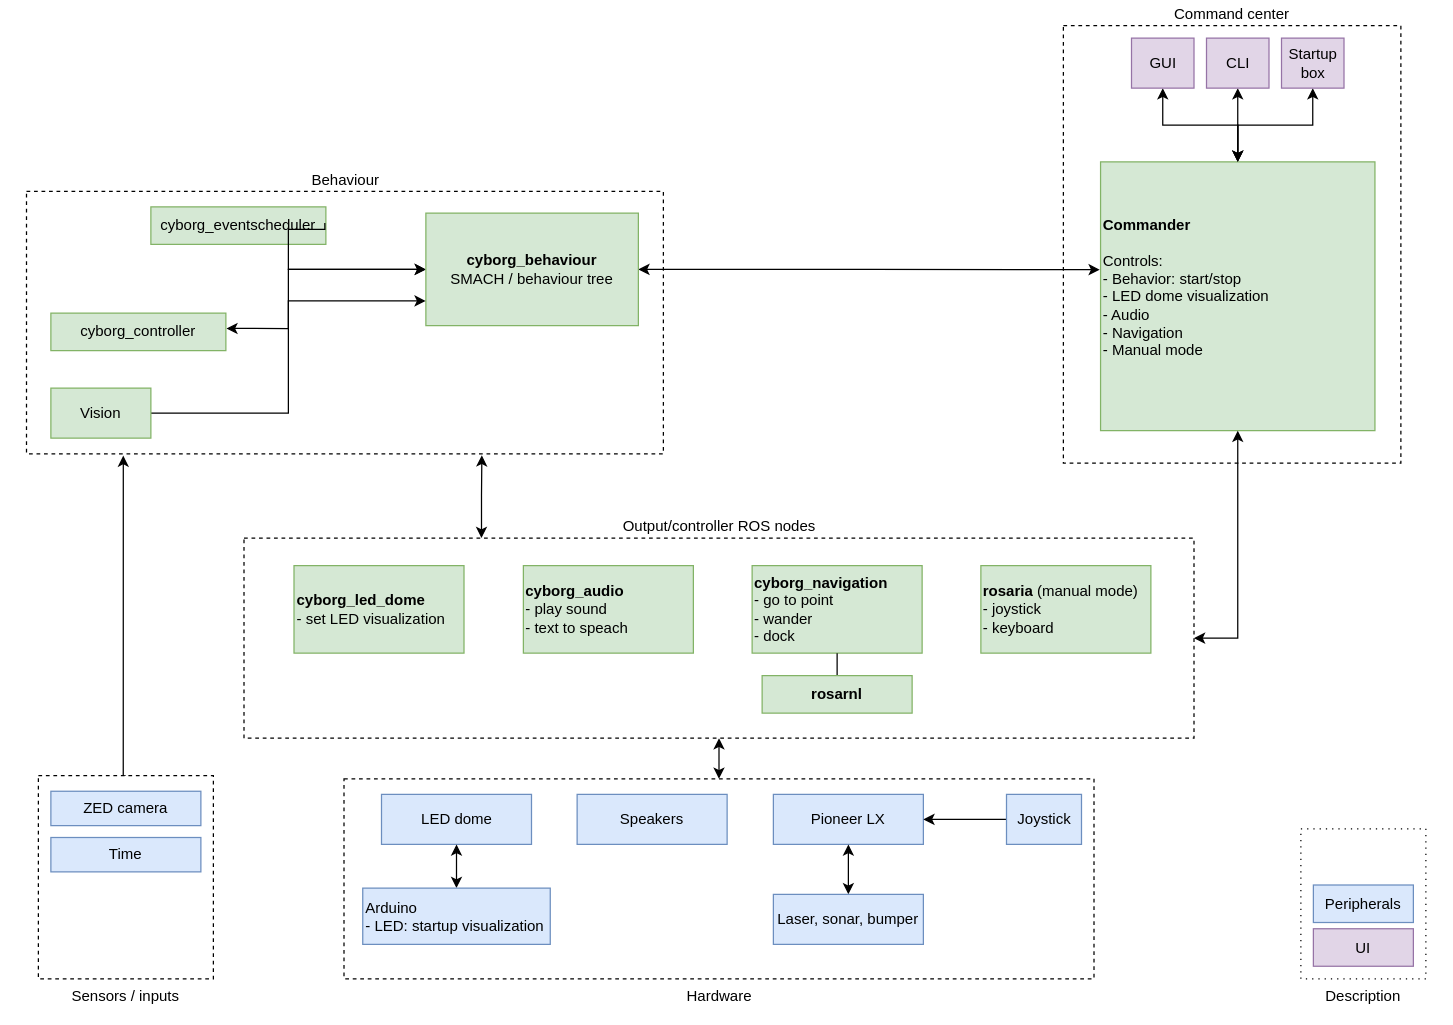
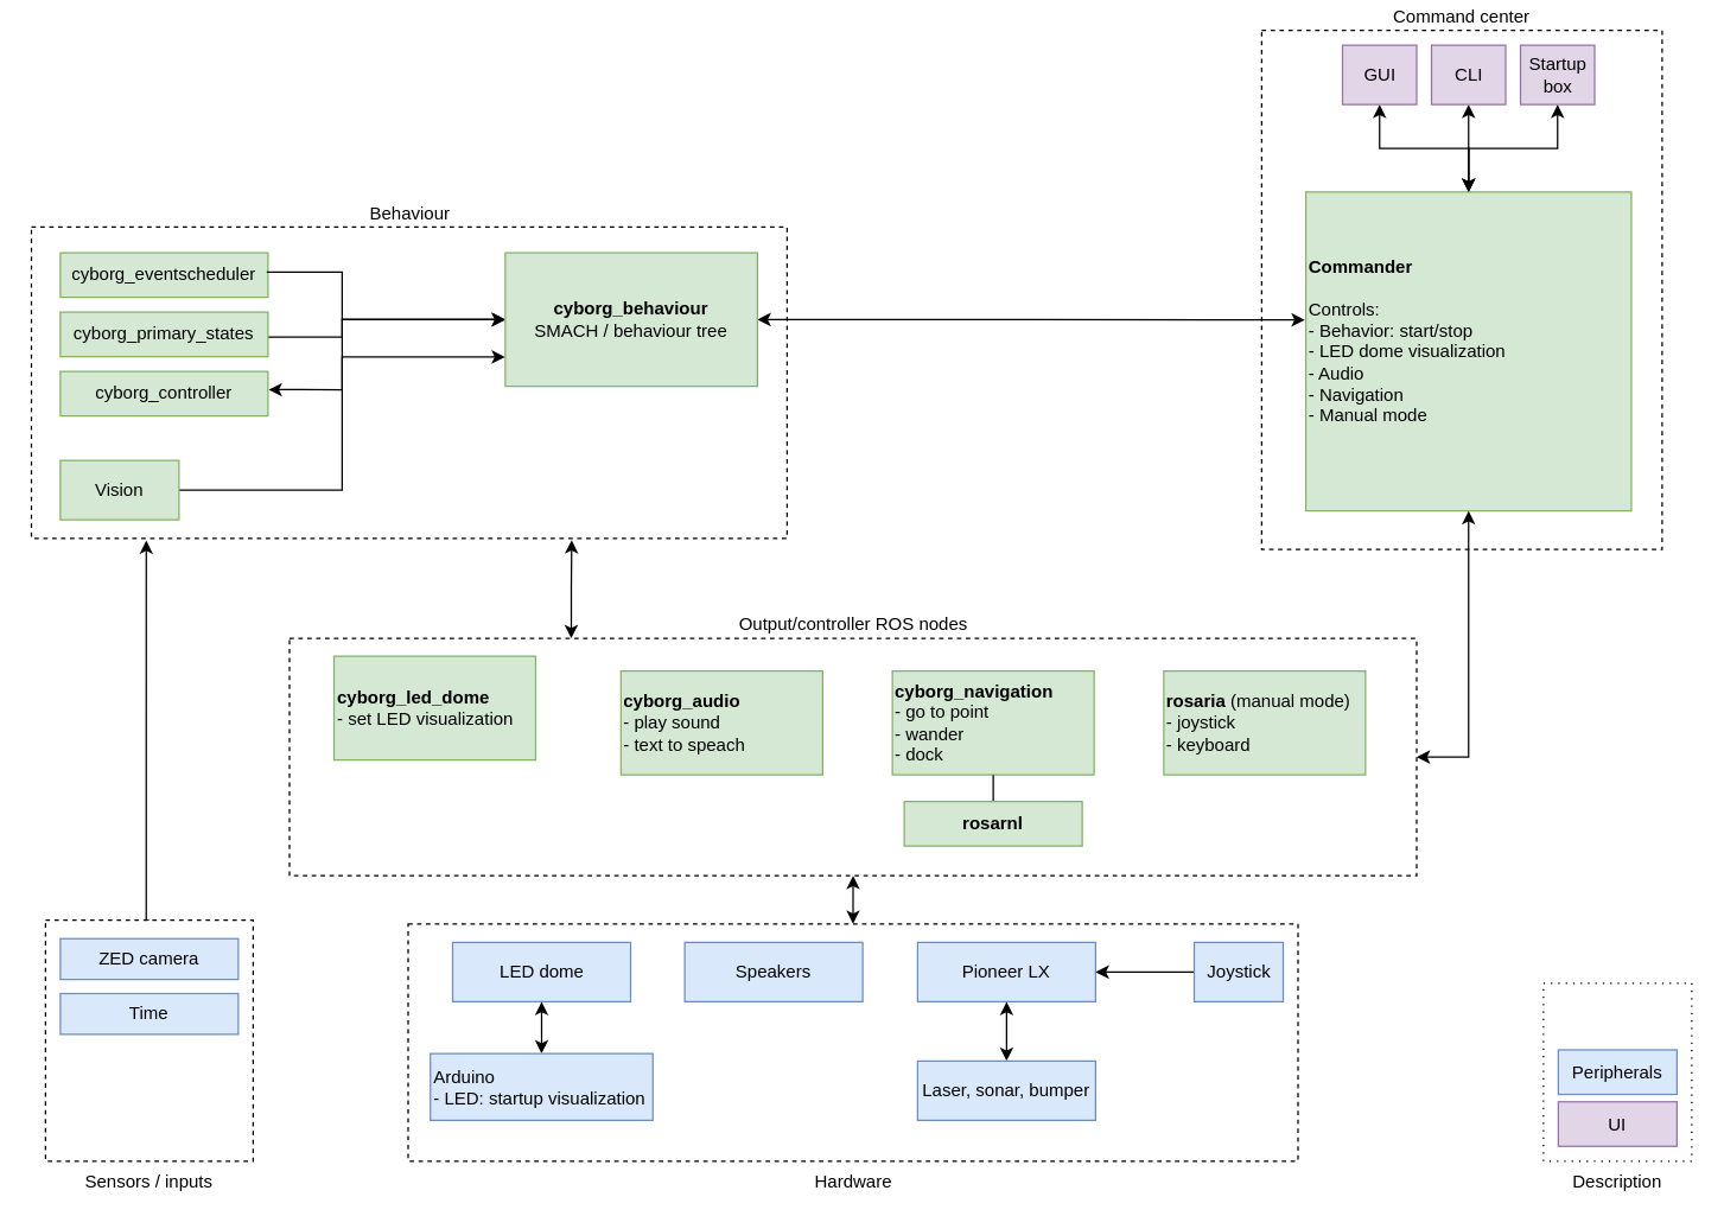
  <mxCell id="0" />
  <mxCell id="1" parent="0" />
  <mxCell id="2" value="&lt;div&gt;Command center&lt;/div&gt;" style="rounded=0;whiteSpace=wrap;html=1;dashed=1;labelPosition=center;verticalLabelPosition=top;align=center;verticalAlign=bottom;" parent="1" vertex="1"><mxGeometry x="850" y="20" width="270" height="350" as="geometry" /></mxCell>
  <mxCell id="3" value="&lt;div&gt;Behaviour&lt;/div&gt;" style="rounded=0;whiteSpace=wrap;html=1;dashed=1;labelPosition=center;verticalLabelPosition=top;align=center;verticalAlign=bottom;" parent="1" vertex="1"><mxGeometry x="20.5" y="152.5" width="509.5" height="210" as="geometry" /></mxCell>
  <mxCell id="4" style="edgeStyle=orthogonalEdgeStyle;rounded=0;orthogonalLoop=1;jettySize=auto;html=1;exitX=0.5;exitY=0;exitDx=0;exitDy=0;entryX=0.152;entryY=1.007;entryDx=0;entryDy=0;entryPerimeter=0;startArrow=none;startFill=0;fontColor=#000000;" parent="1" source="5" target="3" edge="1"><mxGeometry relative="1" as="geometry"><Array as="points"><mxPoint x="98" y="620" /></Array></mxGeometry></mxCell>
  <mxCell id="5" value="Sensors / inputs" style="rounded=0;whiteSpace=wrap;html=1;labelPosition=center;verticalLabelPosition=bottom;align=center;verticalAlign=top;dashed=1;" parent="1" vertex="1"><mxGeometry x="30" y="620" width="140" height="162.5" as="geometry" /></mxCell>
  <mxCell id="6" value="&lt;b&gt;Commander&lt;/b&gt;&lt;br&gt;&lt;br&gt;&lt;div&gt;Controls:&lt;/div&gt;&lt;div&gt;- Behavior: start/stop&lt;br&gt;&lt;/div&gt;&lt;div&gt;- LED dome visualization&lt;/div&gt;&lt;div&gt;- Audio&lt;/div&gt;&lt;div&gt;- Navigation&lt;/div&gt;&lt;div&gt;- Manual mode&lt;br&gt;&lt;/div&gt;&lt;div&gt;&lt;br&gt;&lt;/div&gt;" style="rounded=0;whiteSpace=wrap;html=1;align=left;fillColor=#d5e8d4;strokeColor=#82b366;fontColor=#000000;" parent="1" vertex="1"><mxGeometry x="879.75" y="129" width="219.5" height="215" as="geometry" /></mxCell>
- <mxCell id="7" value="&lt;div&gt;cyborg_eventscheduler&lt;/div&gt;" style="rounded=0;whiteSpace=wrap;html=1;fillColor=#d5e8d4;strokeColor=#82b366;fontColor=#000000;" parent="1" vertex="1"><mxGeometry x="120" y="165" width="140" height="30" as="geometry" /></mxCell>
+ <mxCell id="7" value="&lt;div&gt;cyborg_eventscheduler&lt;/div&gt;" style="rounded=0;whiteSpace=wrap;html=1;fillColor=#d5e8d4;strokeColor=#82b366;fontColor=#000000;" parent="1" vertex="1"><mxGeometry x="40" y="170" width="140" height="30" as="geometry" /></mxCell>
  <mxCell id="8" style="edgeStyle=orthogonalEdgeStyle;rounded=0;orthogonalLoop=1;jettySize=auto;html=1;exitX=1;exitY=0.5;exitDx=0;exitDy=0;entryX=-0.003;entryY=0.401;entryDx=0;entryDy=0;entryPerimeter=0;startArrow=classic;startFill=1;fontColor=#000000;" parent="1" source="12" target="6" edge="1"><mxGeometry relative="1" as="geometry"><Array as="points"><mxPoint x="695" y="215" /><mxPoint x="695" y="216" /></Array></mxGeometry></mxCell>
+ <mxCell id="9" style="edgeStyle=orthogonalEdgeStyle;rounded=0;orthogonalLoop=1;jettySize=auto;html=1;exitX=0;exitY=0.5;exitDx=0;exitDy=0;entryX=0.996;entryY=0.559;entryDx=0;entryDy=0;entryPerimeter=0;startArrow=classic;startFill=1;fontColor=#000000;endArrow=none;endFill=0;" parent="1" source="12" target="43" edge="1"><mxGeometry relative="1" as="geometry"><Array as="points"><mxPoint x="230" y="215" /><mxPoint x="230" y="227" /></Array></mxGeometry></mxCell>
  <mxCell id="10" style="edgeStyle=orthogonalEdgeStyle;rounded=0;orthogonalLoop=1;jettySize=auto;html=1;exitX=0;exitY=0.5;exitDx=0;exitDy=0;entryX=1.003;entryY=0.409;entryDx=0;entryDy=0;entryPerimeter=0;startArrow=classic;startFill=1;fontColor=#000000;" parent="1" source="12" target="46" edge="1"><mxGeometry relative="1" as="geometry"><Array as="points"><mxPoint x="230" y="215" /><mxPoint x="230" y="262" /></Array></mxGeometry></mxCell>
  <mxCell id="11" style="edgeStyle=orthogonalEdgeStyle;rounded=0;orthogonalLoop=1;jettySize=auto;html=1;exitX=0;exitY=0.5;exitDx=0;exitDy=0;entryX=0.994;entryY=0.43;entryDx=0;entryDy=0;entryPerimeter=0;startArrow=classic;startFill=1;fontColor=#000000;endArrow=none;endFill=0;" parent="1" source="12" target="7" edge="1"><mxGeometry relative="1" as="geometry"><Array as="points"><mxPoint x="230" y="215" /><mxPoint x="230" y="183" /></Array></mxGeometry></mxCell>
  <mxCell id="12" value="&lt;b&gt;cyborg_behaviour&lt;/b&gt;&lt;br&gt;SMACH / behaviour tree" style="rounded=0;whiteSpace=wrap;html=1;align=center;fillColor=#d5e8d4;strokeColor=#82b366;fontColor=#000000;" parent="1" vertex="1"><mxGeometry x="340" y="170" width="170" height="90" as="geometry" /></mxCell>
  <mxCell id="13" style="edgeStyle=orthogonalEdgeStyle;rounded=0;orthogonalLoop=1;jettySize=auto;html=1;exitX=1;exitY=0.5;exitDx=0;exitDy=0;entryX=0.5;entryY=1;entryDx=0;entryDy=0;startArrow=classic;startFill=1;" parent="1" source="17" target="6" edge="1"><mxGeometry relative="1" as="geometry" /></mxCell>
  <mxCell id="14" value="ZED camera" style="rounded=0;whiteSpace=wrap;html=1;fillColor=#dae8fc;strokeColor=#6c8ebf;fontColor=#000000;" parent="1" vertex="1"><mxGeometry x="40" y="632.5" width="120" height="27.5" as="geometry" /></mxCell>
  <mxCell id="15" style="edgeStyle=orthogonalEdgeStyle;rounded=0;orthogonalLoop=1;jettySize=auto;html=1;exitX=0.5;exitY=1;exitDx=0;exitDy=0;entryX=0.5;entryY=0;entryDx=0;entryDy=0;startArrow=classic;startFill=1;" parent="1" source="17" target="30" edge="1"><mxGeometry relative="1" as="geometry" /></mxCell>
  <mxCell id="16" style="edgeStyle=orthogonalEdgeStyle;rounded=0;orthogonalLoop=1;jettySize=auto;html=1;exitX=0.25;exitY=0;exitDx=0;exitDy=0;entryX=0.715;entryY=1.006;entryDx=0;entryDy=0;entryPerimeter=0;startArrow=classic;startFill=1;fontColor=#000000;" parent="1" source="17" target="3" edge="1"><mxGeometry relative="1" as="geometry"><Array as="points"><mxPoint x="385" y="396" /><mxPoint x="385" y="396" /></Array></mxGeometry></mxCell>
  <mxCell id="17" value="&lt;div&gt;Output/controller ROS nodes&lt;/div&gt;" style="rounded=0;whiteSpace=wrap;html=1;dashed=1;labelPosition=center;verticalLabelPosition=top;align=center;verticalAlign=bottom;" parent="1" vertex="1"><mxGeometry x="194.5" y="430" width="760" height="160" as="geometry" /></mxCell>
- <mxCell id="18" value="&lt;div align=&quot;left&quot;&gt;cyborg_led_dome&lt;/div&gt;&lt;div align=&quot;left&quot;&gt;&lt;span style=&quot;font-weight: normal&quot;&gt;- set LED visualization&lt;/span&gt;&lt;br&gt;&lt;/div&gt;" style="rounded=0;whiteSpace=wrap;html=1;fillColor=#d5e8d4;strokeColor=#82b366;fontColor=#000000;fontStyle=1;align=left;" parent="1" vertex="1"><mxGeometry x="234.5" y="452" width="136" height="70" as="geometry" /></mxCell>
+ <mxCell id="18" value="&lt;div align=&quot;left&quot;&gt;cyborg_led_dome&lt;/div&gt;&lt;div align=&quot;left&quot;&gt;&lt;span style=&quot;font-weight: normal&quot;&gt;- set LED visualization&lt;/span&gt;&lt;br&gt;&lt;/div&gt;" style="rounded=0;whiteSpace=wrap;html=1;fillColor=#d5e8d4;strokeColor=#82b366;fontColor=#000000;fontStyle=1;align=left;" parent="1" vertex="1"><mxGeometry x="224.5" y="442" width="136" height="70" as="geometry" /></mxCell>
  <mxCell id="19" value="&lt;div align=&quot;left&quot;&gt;cyborg_audio&lt;/div&gt;&lt;div align=&quot;left&quot;&gt;&lt;span style=&quot;font-weight: normal&quot;&gt;- play sound&lt;/span&gt;&lt;/div&gt;&lt;div align=&quot;left&quot;&gt;&lt;span style=&quot;font-weight: normal&quot;&gt;- text to speach&lt;/span&gt;&lt;br&gt;&lt;/div&gt;" style="rounded=0;whiteSpace=wrap;html=1;fillColor=#d5e8d4;strokeColor=#82b366;fontColor=#000000;fontStyle=1;align=left;" parent="1" vertex="1"><mxGeometry x="418" y="452" width="136" height="70" as="geometry" /></mxCell>
  <mxCell id="20" value="&lt;div align=&quot;left&quot;&gt;cyborg_navigation&lt;/div&gt;&lt;div align=&quot;left&quot;&gt;&lt;span style=&quot;font-weight: normal&quot;&gt;- go to point&lt;/span&gt;&lt;/div&gt;&lt;div align=&quot;left&quot;&gt;&lt;span style=&quot;font-weight: normal&quot;&gt;- wander&lt;/span&gt;&lt;/div&gt;&lt;div align=&quot;left&quot;&gt;&lt;span style=&quot;font-weight: normal&quot;&gt;- dock&lt;/span&gt;&lt;br&gt;&lt;/div&gt;" style="rounded=0;whiteSpace=wrap;html=1;fillColor=#d5e8d4;strokeColor=#82b366;fontColor=#000000;fontStyle=1;align=left;" parent="1" vertex="1"><mxGeometry x="601" y="452" width="136" height="70" as="geometry" /></mxCell>
  <mxCell id="21" style="edgeStyle=orthogonalEdgeStyle;rounded=0;orthogonalLoop=1;jettySize=auto;html=1;exitX=0.5;exitY=1;exitDx=0;exitDy=0;startArrow=classic;startFill=1;fontColor=#000;" parent="1" source="22" target="6" edge="1"><mxGeometry relative="1" as="geometry" /></mxCell>
  <mxCell id="22" value="GUI&lt;br&gt;" style="rounded=0;whiteSpace=wrap;html=1;align=center;fillColor=#e1d5e7;strokeColor=#9673a6;fontColor=#000;" parent="1" vertex="1"><mxGeometry x="904.5" y="30" width="50" height="40" as="geometry" /></mxCell>
  <mxCell id="23" style="edgeStyle=orthogonalEdgeStyle;rounded=0;orthogonalLoop=1;jettySize=auto;html=1;exitX=0.5;exitY=1;exitDx=0;exitDy=0;entryX=0.5;entryY=0;entryDx=0;entryDy=0;startArrow=classic;startFill=1;" parent="1" source="24" target="6" edge="1"><mxGeometry relative="1" as="geometry" /></mxCell>
  <mxCell id="24" value="CLI" style="rounded=0;whiteSpace=wrap;html=1;align=center;fillColor=#e1d5e7;strokeColor=#9673a6;fontColor=#000;" parent="1" vertex="1"><mxGeometry x="964.5" y="30" width="50" height="40" as="geometry" /></mxCell>
  <mxCell id="25" style="edgeStyle=orthogonalEdgeStyle;rounded=0;orthogonalLoop=1;jettySize=auto;html=1;exitX=0.5;exitY=1;exitDx=0;exitDy=0;entryX=0.5;entryY=0;entryDx=0;entryDy=0;startArrow=classic;startFill=1;" parent="1" source="26" target="6" edge="1"><mxGeometry relative="1" as="geometry" /></mxCell>
  <mxCell id="26" value="Startup box" style="rounded=0;whiteSpace=wrap;html=1;align=center;fillColor=#e1d5e7;strokeColor=#9673a6;fontColor=#000;" parent="1" vertex="1"><mxGeometry x="1024.5" y="30" width="50" height="40" as="geometry" /></mxCell>
  <mxCell id="27" style="edgeStyle=orthogonalEdgeStyle;rounded=0;orthogonalLoop=1;jettySize=auto;html=1;exitX=1;exitY=0.5;exitDx=0;exitDy=0;entryX=-0.001;entryY=0.78;entryDx=0;entryDy=0;entryPerimeter=0;" parent="1" source="28" target="12" edge="1"><mxGeometry relative="1" as="geometry" /></mxCell>
  <mxCell id="28" value="Vision" style="rounded=0;whiteSpace=wrap;html=1;fillColor=#d5e8d4;strokeColor=#82b366;fontColor=#000000;" parent="1" vertex="1"><mxGeometry x="40" y="310" width="80" height="40" as="geometry" /></mxCell>
  <mxCell id="29" value="Time" style="rounded=0;whiteSpace=wrap;html=1;fillColor=#dae8fc;strokeColor=#6c8ebf;fontColor=#000000;" parent="1" vertex="1"><mxGeometry x="40" y="669.5" width="120" height="27.5" as="geometry" /></mxCell>
  <mxCell id="30" value="Hardware" style="rounded=0;whiteSpace=wrap;html=1;labelPosition=center;verticalLabelPosition=bottom;align=center;verticalAlign=top;dashed=1;" parent="1" vertex="1"><mxGeometry x="274.5" y="622.5" width="600" height="160" as="geometry" /></mxCell>
  <mxCell id="31" value="LED dome" style="rounded=0;whiteSpace=wrap;html=1;fillColor=#dae8fc;strokeColor=#6c8ebf;fontColor=#000000;" parent="1" vertex="1"><mxGeometry x="304.5" y="635" width="120" height="40" as="geometry" /></mxCell>
  <mxCell id="32" value="Pioneer LX" style="rounded=0;whiteSpace=wrap;html=1;fillColor=#dae8fc;strokeColor=#6c8ebf;fontColor=#000000;" parent="1" vertex="1"><mxGeometry x="618" y="635" width="120" height="40" as="geometry" /></mxCell>
  <mxCell id="33" value="Speakers" style="rounded=0;whiteSpace=wrap;html=1;fillColor=#dae8fc;strokeColor=#6c8ebf;fontColor=#000000;" parent="1" vertex="1"><mxGeometry x="461" y="635" width="120" height="40" as="geometry" /></mxCell>
  <mxCell id="34" value="&lt;div&gt;&lt;font color=&quot;#000000&quot;&gt;Description&lt;/font&gt;&lt;/div&gt;&lt;div&gt;&lt;font color=&quot;#000000&quot;&gt;&lt;br&gt;&lt;/font&gt;&lt;/div&gt;" style="rounded=0;whiteSpace=wrap;html=1;fontColor=#000000;labelPosition=center;verticalLabelPosition=bottom;align=center;verticalAlign=top;dashed=1;dashPattern=1 4;" parent="1" vertex="1"><mxGeometry x="1040" y="662.5" width="100" height="120" as="geometry" /></mxCell>
  <mxCell id="35" value="Peripherals" style="rounded=0;whiteSpace=wrap;html=1;fillColor=#dae8fc;strokeColor=#6c8ebf;fontColor=#000000;" parent="1" vertex="1"><mxGeometry x="1050" y="707.5" width="80" height="30" as="geometry" /></mxCell>
  <mxCell id="36" value="UI" style="rounded=0;whiteSpace=wrap;html=1;fillColor=#e1d5e7;strokeColor=#9673a6;fontColor=#000000;" parent="1" vertex="1"><mxGeometry x="1050" y="742.5" width="80" height="30" as="geometry" /></mxCell>
  <mxCell id="37" style="edgeStyle=orthogonalEdgeStyle;rounded=0;orthogonalLoop=1;jettySize=auto;html=1;exitX=0.5;exitY=1;exitDx=0;exitDy=0;startArrow=classic;startFill=1;fontColor=#000000;" parent="1" source="34" target="34" edge="1"><mxGeometry relative="1" as="geometry" /></mxCell>
  <mxCell id="38" value="&lt;div align=&quot;left&quot;&gt;rosaria&lt;span style=&quot;font-weight: normal&quot;&gt; (manual mode)&lt;/span&gt;&lt;/div&gt;&lt;div align=&quot;left&quot;&gt;&lt;span style=&quot;font-weight: normal&quot;&gt;- joystick&lt;/span&gt;&lt;/div&gt;&lt;div align=&quot;left&quot;&gt;&lt;span style=&quot;font-weight: normal&quot;&gt;- keyboard&lt;br&gt;&lt;/span&gt;&lt;/div&gt;" style="rounded=0;whiteSpace=wrap;html=1;fillColor=#d5e8d4;strokeColor=#82b366;fontColor=#000000;fontStyle=1;align=left;" parent="1" vertex="1"><mxGeometry x="784" y="452" width="136" height="70" as="geometry" /></mxCell>
  <mxCell id="39" value="" style="edgeStyle=orthogonalEdgeStyle;rounded=0;orthogonalLoop=1;jettySize=auto;html=1;" parent="1" source="40" target="32" edge="1"><mxGeometry relative="1" as="geometry" /></mxCell>
  <mxCell id="40" value="&lt;div&gt;Joystick&lt;/div&gt;" style="rounded=0;whiteSpace=wrap;html=1;fillColor=#dae8fc;strokeColor=#6c8ebf;fontColor=#000000;" parent="1" vertex="1"><mxGeometry x="804.5" y="635" width="60" height="40" as="geometry" /></mxCell>
  <mxCell id="41" value="" style="edgeStyle=orthogonalEdgeStyle;rounded=0;orthogonalLoop=1;jettySize=auto;html=1;startArrow=classic;startFill=1;" parent="1" source="42" target="32" edge="1"><mxGeometry relative="1" as="geometry" /></mxCell>
  <mxCell id="42" value="Laser, sonar, bumper" style="rounded=0;whiteSpace=wrap;html=1;fillColor=#dae8fc;strokeColor=#6c8ebf;fontColor=#000000;" parent="1" vertex="1"><mxGeometry x="618" y="715" width="120" height="40" as="geometry" /></mxCell>
+ <mxCell id="43" value="&lt;div&gt;cyborg_primary_states&lt;/div&gt;" style="rounded=0;whiteSpace=wrap;html=1;fillColor=#d5e8d4;strokeColor=#82b366;fontColor=#000000;" parent="1" vertex="1"><mxGeometry x="40" y="210" width="140" height="30" as="geometry" /></mxCell>
  <mxCell id="44" style="edgeStyle=orthogonalEdgeStyle;rounded=0;orthogonalLoop=1;jettySize=auto;html=1;exitX=0.5;exitY=0;exitDx=0;exitDy=0;entryX=0.5;entryY=1;entryDx=0;entryDy=0;startArrow=classic;startFill=1;" parent="1" source="45" target="31" edge="1"><mxGeometry relative="1" as="geometry" /></mxCell>
  <mxCell id="45" value="Arduino&lt;br&gt;- LED: startup visualization" style="rounded=0;whiteSpace=wrap;html=1;align=left;fillColor=#dae8fc;strokeColor=#6c8ebf;fontColor=#000000;" parent="1" vertex="1"><mxGeometry x="289.5" y="710" width="150" height="45" as="geometry" /></mxCell>
  <mxCell id="46" value="&lt;div&gt;cyborg_controller&lt;/div&gt;" style="rounded=0;whiteSpace=wrap;html=1;fillColor=#d5e8d4;strokeColor=#82b366;fontColor=#000000;" parent="1" vertex="1"><mxGeometry x="40" y="250" width="140" height="30" as="geometry" /></mxCell>
  <mxCell id="47" style="edgeStyle=orthogonalEdgeStyle;rounded=0;orthogonalLoop=1;jettySize=auto;html=1;exitX=0.5;exitY=0;exitDx=0;exitDy=0;entryX=0.5;entryY=1;entryDx=0;entryDy=0;endArrow=none;endFill=0;" edge="1" parent="1" source="48" target="20"><mxGeometry relative="1" as="geometry" /></mxCell>
  <mxCell id="48" value="rosarnl" style="rounded=0;whiteSpace=wrap;html=1;fillColor=#d5e8d4;strokeColor=#82b366;fontColor=#000000;fontStyle=1" vertex="1" parent="1"><mxGeometry x="609" y="540" width="120" height="30" as="geometry" /></mxCell>
